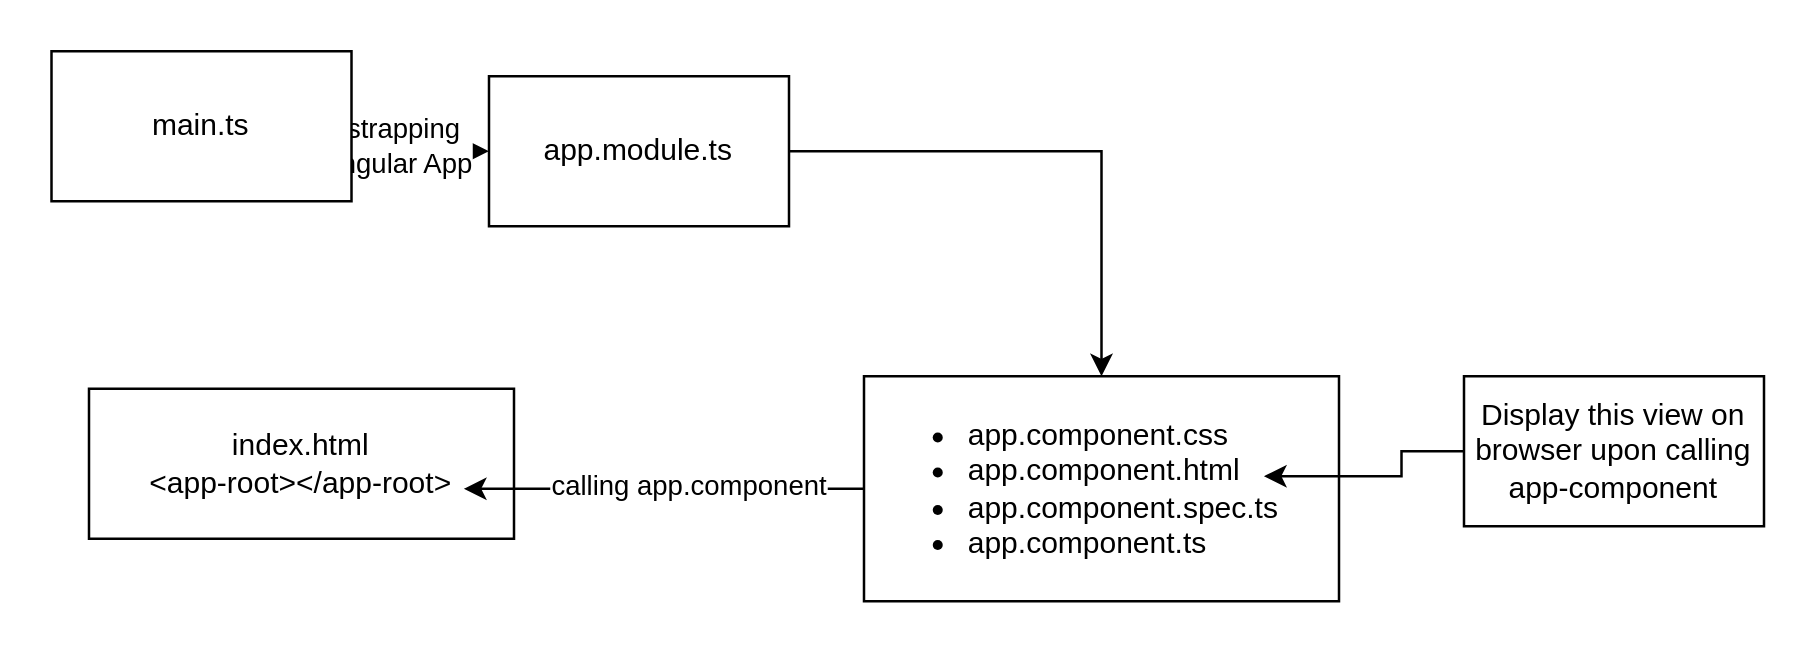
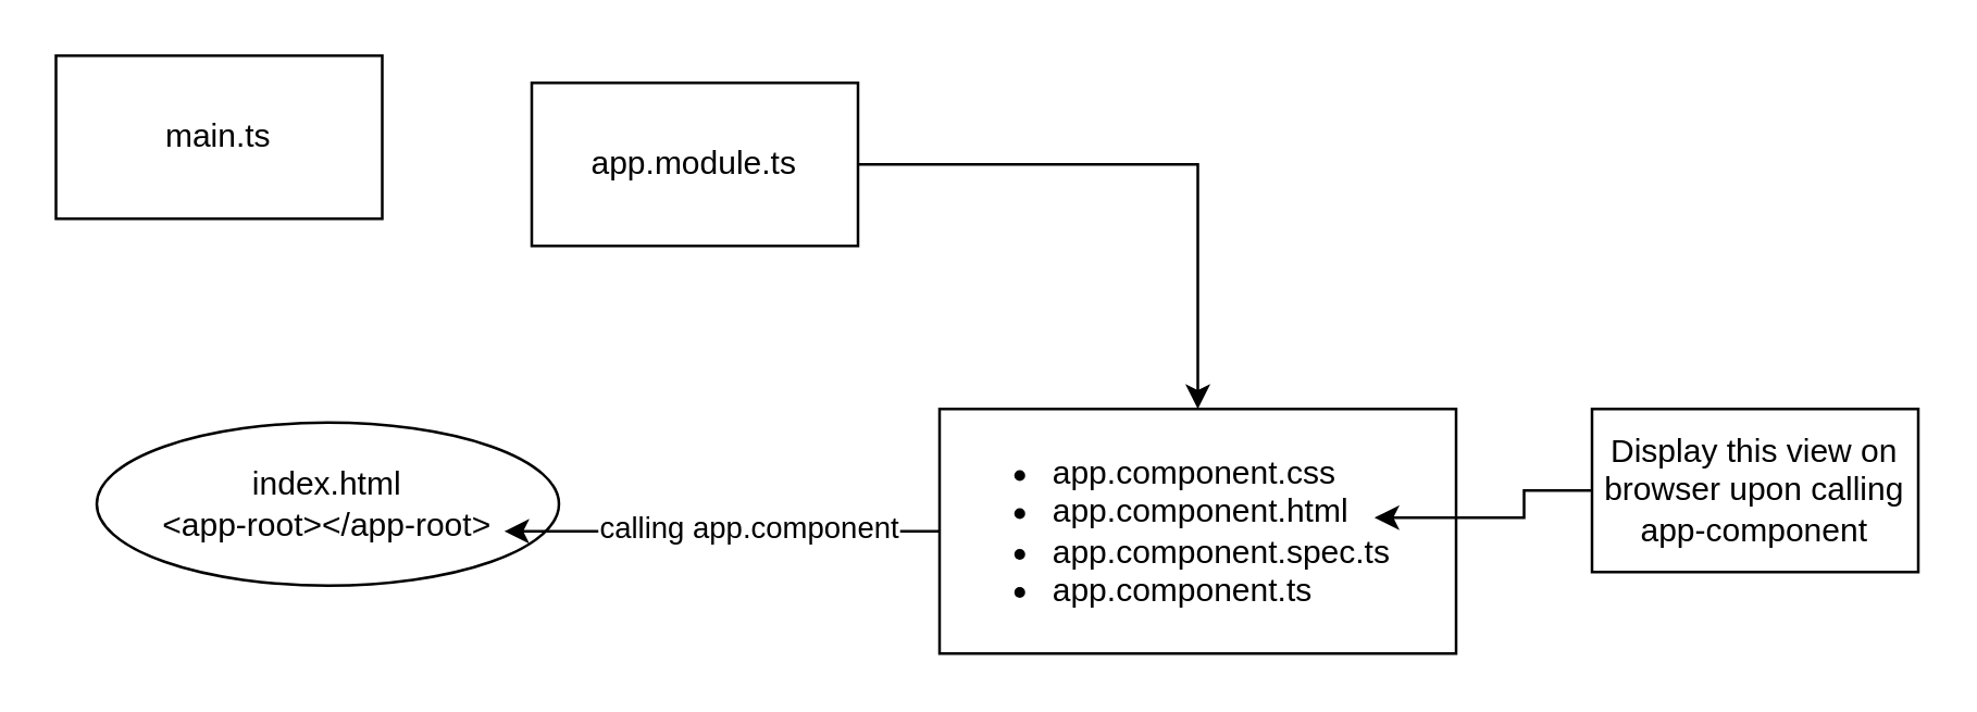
  <mxCell id="0" />
  <mxCell id="1" parent="0" />
- <mxCell id="2" style="edgeStyle=orthogonalEdgeStyle;rounded=0;orthogonalLoop=1;jettySize=auto;html=1;entryX=0;entryY=0.5;entryDx=0;entryDy=0;" edge="1" parent="1" source="4" target="6"><mxGeometry relative="1" as="geometry" /></mxCell>
- <mxCell id="3" value="Bootstrapping&amp;nbsp;&lt;br&gt;an Angular App" style="edgeLabel;html=1;align=center;verticalAlign=middle;resizable=0;points=[];" vertex="1" connectable="0" parent="2"><mxGeometry x="0.264" y="3" relative="1" as="geometry"><mxPoint x="-21" as="offset" /></mxGeometry></mxCell>
  <mxCell id="4" value="main.ts" style="rounded=0;whiteSpace=wrap;html=1;" vertex="1" parent="1"><mxGeometry x="20" y="20" width="120" height="60" as="geometry" /></mxCell>
  <mxCell id="5" style="edgeStyle=orthogonalEdgeStyle;rounded=0;orthogonalLoop=1;jettySize=auto;html=1;entryX=0.5;entryY=0;entryDx=0;entryDy=0;" edge="1" parent="1" source="6" target="7"><mxGeometry relative="1" as="geometry" /></mxCell>
  <mxCell id="6" value="app.module.ts" style="rounded=0;whiteSpace=wrap;html=1;" vertex="1" parent="1"><mxGeometry x="195" y="30" width="120" height="60" as="geometry" /></mxCell>
  <mxCell id="7" value="&lt;ul&gt;&lt;li&gt;app.component.css&lt;/li&gt;&lt;li&gt;app.component.html&lt;/li&gt;&lt;li&gt;app.component.spec.ts&lt;/li&gt;&lt;li&gt;app.component.ts&lt;/li&gt;&lt;/ul&gt;" style="rounded=0;whiteSpace=wrap;html=1;align=left;" vertex="1" parent="1"><mxGeometry x="345" y="150" width="190" height="90" as="geometry" /></mxCell>
- <mxCell id="8" value="index.html&lt;br&gt;&amp;lt;app-root&amp;gt;&amp;lt;/app-root&amp;gt;" style="rounded=0;whiteSpace=wrap;html=1;" vertex="1" parent="1"><mxGeometry x="35" y="155" width="170" height="60" as="geometry" /></mxCell>
+ <mxCell id="8" value="index.html&lt;br&gt;&amp;lt;app-root&amp;gt;&amp;lt;/app-root&amp;gt;" style="ellipse;whiteSpace=wrap;html=1;" vertex="1" parent="1"><mxGeometry x="35" y="155" width="170" height="60" as="geometry" /></mxCell>
  <mxCell id="9" style="edgeStyle=orthogonalEdgeStyle;rounded=0;orthogonalLoop=1;jettySize=auto;html=1;exitX=0;exitY=0.5;exitDx=0;exitDy=0;entryX=0.842;entryY=0.444;entryDx=0;entryDy=0;entryPerimeter=0;" edge="1" parent="1" source="10" target="7"><mxGeometry relative="1" as="geometry" /></mxCell>
  <mxCell id="10" value="Display this view on browser upon calling app-component" style="rounded=0;whiteSpace=wrap;html=1;" vertex="1" parent="1"><mxGeometry x="585" y="150" width="120" height="60" as="geometry" /></mxCell>
  <mxCell id="11" style="edgeStyle=orthogonalEdgeStyle;rounded=0;orthogonalLoop=1;jettySize=auto;html=1;exitX=0;exitY=0.5;exitDx=0;exitDy=0;entryX=0.882;entryY=0.667;entryDx=0;entryDy=0;entryPerimeter=0;" edge="1" parent="1" source="7" target="8"><mxGeometry relative="1" as="geometry" /></mxCell>
  <mxCell id="12" value="calling app.component" style="edgeLabel;html=1;align=center;verticalAlign=middle;resizable=0;points=[];" vertex="1" connectable="0" parent="11"><mxGeometry x="-0.127" y="-2" relative="1" as="geometry"><mxPoint as="offset" /></mxGeometry></mxCell>
